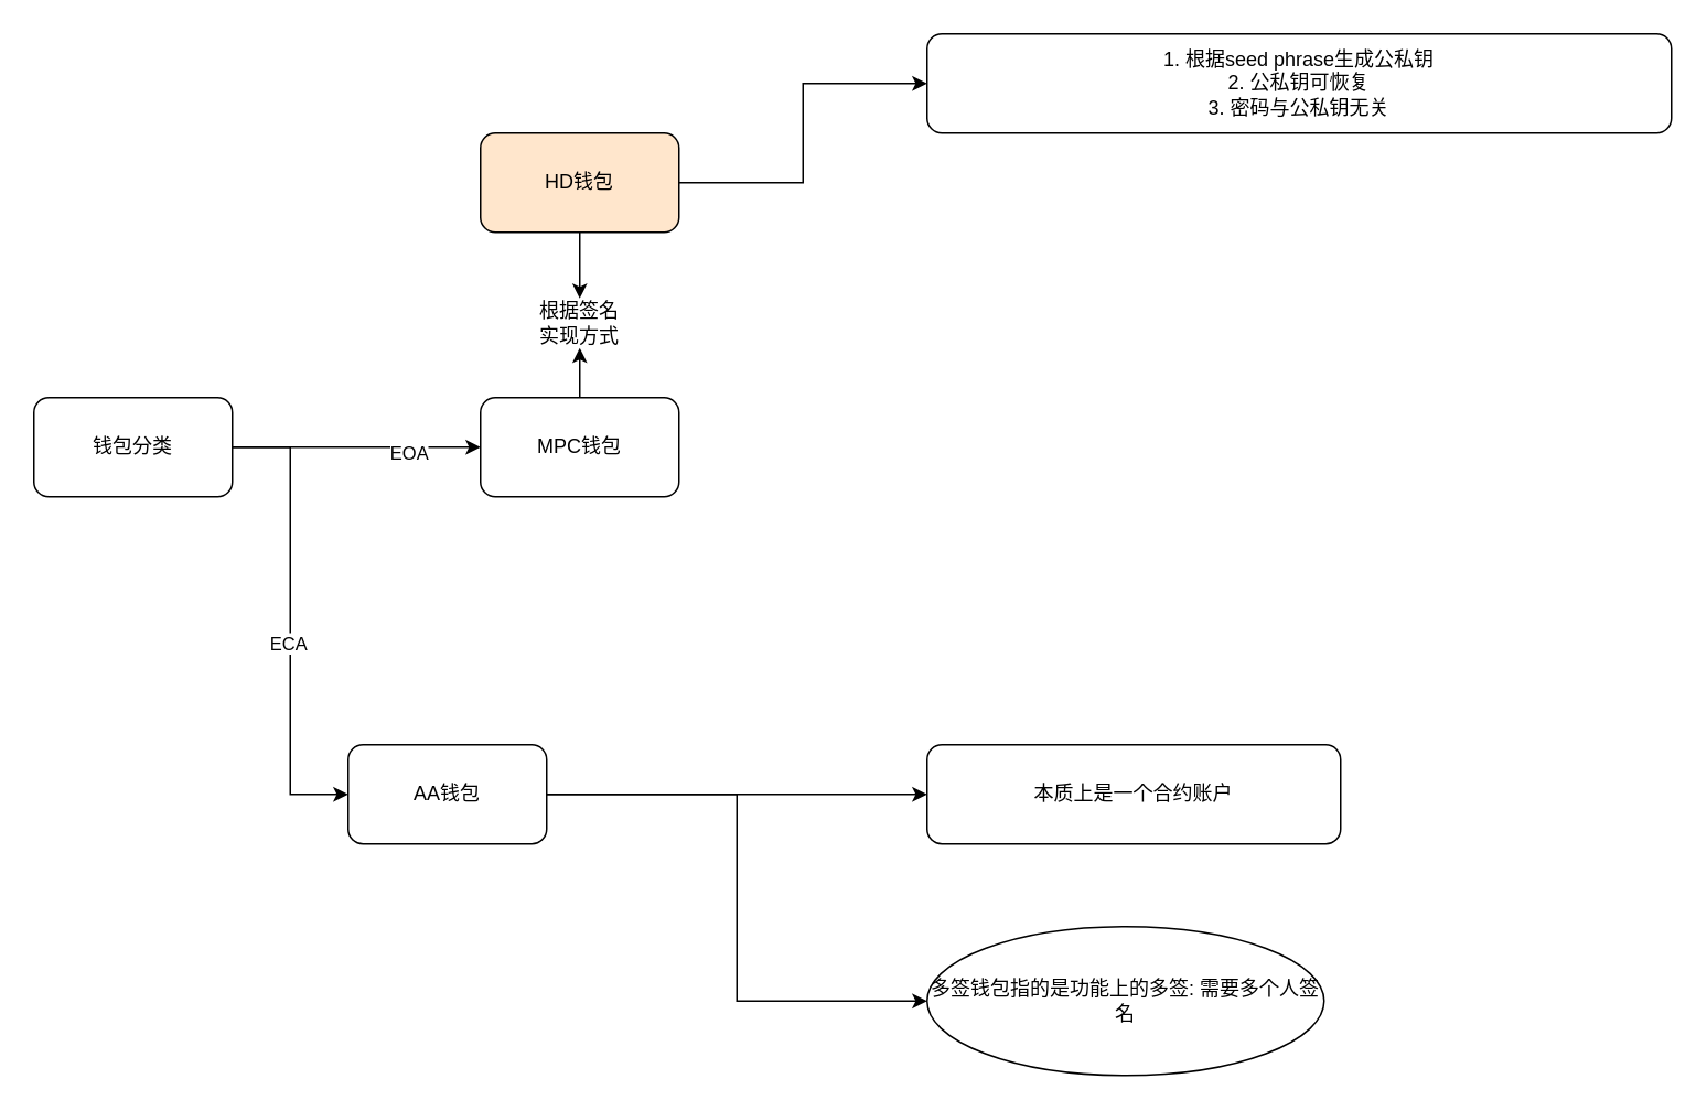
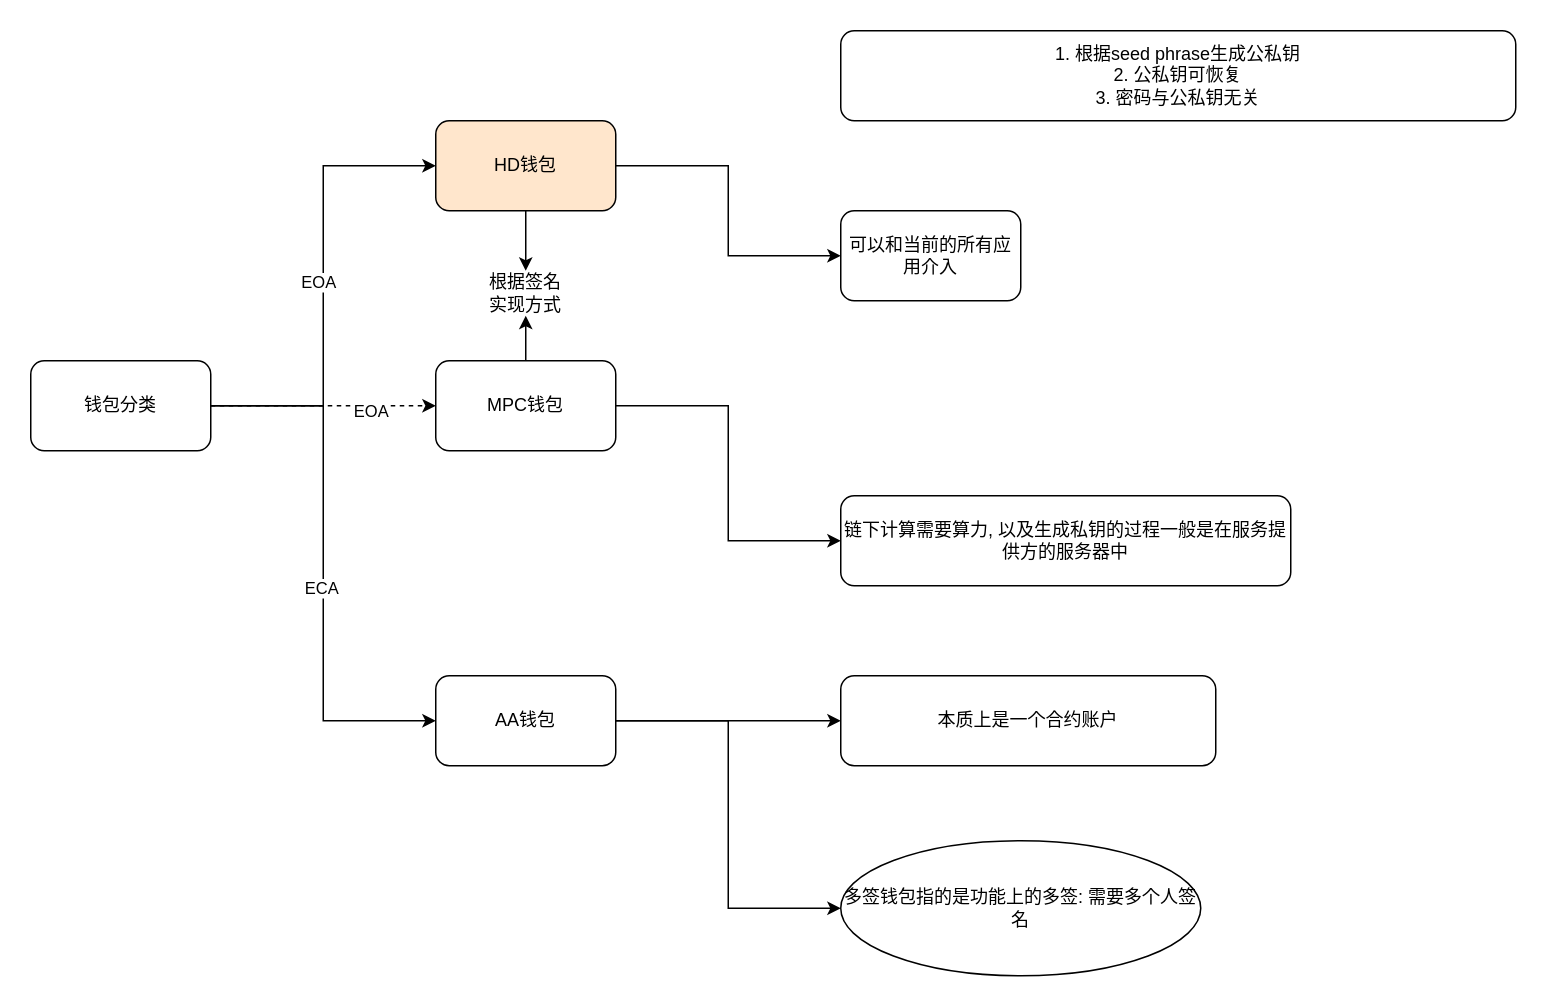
  <mxCell id="0" />
  <mxCell id="1" parent="0" />
- <mxCell id="4" style="edgeStyle=orthogonalEdgeStyle;rounded=0;orthogonalLoop=1;jettySize=auto;html=1;exitX=1;exitY=0.5;exitDx=0;exitDy=0;entryX=0;entryY=0.5;entryDx=0;entryDy=0;" edge="1" parent="1" source="8" target="15"><mxGeometry relative="1" as="geometry" /></mxCell>
+ <mxCell id="2" style="edgeStyle=orthogonalEdgeStyle;rounded=0;orthogonalLoop=1;jettySize=auto;html=1;exitX=1;exitY=0.5;exitDx=0;exitDy=0;entryX=0;entryY=0.5;entryDx=0;entryDy=0;" edge="1" parent="1" source="8" target="12"><mxGeometry relative="1" as="geometry" /></mxCell>
+ <mxCell id="3" value="EOA" style="edgeLabel;html=1;align=center;verticalAlign=middle;resizable=0;points=[];" vertex="1" connectable="0" parent="2"><mxGeometry x="0.017" y="4" relative="1" as="geometry"><mxPoint as="offset" /></mxGeometry></mxCell>
+ <mxCell id="4" style="edgeStyle=orthogonalEdgeStyle;rounded=0;orthogonalLoop=1;jettySize=auto;html=1;exitX=1;exitY=0.5;exitDx=0;exitDy=0;entryX=0;entryY=0.5;entryDx=0;entryDy=0;dashed=1;" edge="1" parent="1" source="8" target="15"><mxGeometry relative="1" as="geometry" /></mxCell>
  <mxCell id="5" value="EOA" style="edgeLabel;html=1;align=center;verticalAlign=middle;resizable=0;points=[];" vertex="1" connectable="0" parent="4"><mxGeometry x="0.418" y="-3" relative="1" as="geometry"><mxPoint as="offset" /></mxGeometry></mxCell>
  <mxCell id="6" style="edgeStyle=orthogonalEdgeStyle;rounded=0;orthogonalLoop=1;jettySize=auto;html=1;exitX=1;exitY=0.5;exitDx=0;exitDy=0;entryX=0;entryY=0.5;entryDx=0;entryDy=0;" edge="1" parent="1" source="8" target="18"><mxGeometry relative="1" as="geometry" /></mxCell>
  <mxCell id="7" value="ECA" style="edgeLabel;html=1;align=center;verticalAlign=middle;resizable=0;points=[];" vertex="1" connectable="0" parent="6"><mxGeometry x="0.091" y="-2" relative="1" as="geometry"><mxPoint as="offset" /></mxGeometry></mxCell>
  <mxCell id="8" value="钱包分类" style="rounded=1;whiteSpace=wrap;html=1;" vertex="1" parent="1"><mxGeometry x="20" y="240" width="120" height="60" as="geometry" /></mxCell>
  <mxCell id="9" style="edgeStyle=orthogonalEdgeStyle;rounded=0;orthogonalLoop=1;jettySize=auto;html=1;exitX=0.5;exitY=1;exitDx=0;exitDy=0;entryX=0.5;entryY=0;entryDx=0;entryDy=0;" edge="1" parent="1" source="12" target="21"><mxGeometry relative="1" as="geometry" /></mxCell>
- <mxCell id="10" style="edgeStyle=orthogonalEdgeStyle;rounded=0;orthogonalLoop=1;jettySize=auto;html=1;exitX=1;exitY=0.5;exitDx=0;exitDy=0;entryX=0;entryY=0.5;entryDx=0;entryDy=0;" edge="1" parent="1" source="12" target="19"><mxGeometry relative="1" as="geometry" /></mxCell>
+ <mxCell id="11" style="edgeStyle=orthogonalEdgeStyle;rounded=0;orthogonalLoop=1;jettySize=auto;html=1;exitX=1;exitY=0.5;exitDx=0;exitDy=0;entryX=0;entryY=0.5;entryDx=0;entryDy=0;" edge="1" parent="1" source="12" target="20"><mxGeometry relative="1" as="geometry" /></mxCell>
  <mxCell id="12" value="HD钱包" style="rounded=1;whiteSpace=wrap;html=1;fillColor=#ffe6cc;" vertex="1" parent="1"><mxGeometry x="290" y="80" width="120" height="60" as="geometry" /></mxCell>
  <mxCell id="13" style="edgeStyle=orthogonalEdgeStyle;rounded=0;orthogonalLoop=1;jettySize=auto;html=1;exitX=0.5;exitY=0;exitDx=0;exitDy=0;entryX=0.5;entryY=1;entryDx=0;entryDy=0;" edge="1" parent="1" source="15" target="21"><mxGeometry relative="1" as="geometry" /></mxCell>
+ <mxCell id="14" style="edgeStyle=orthogonalEdgeStyle;rounded=0;orthogonalLoop=1;jettySize=auto;html=1;exitX=1;exitY=0.5;exitDx=0;exitDy=0;entryX=0;entryY=0.5;entryDx=0;entryDy=0;" edge="1" parent="1" source="15" target="22"><mxGeometry relative="1" as="geometry" /></mxCell>
  <mxCell id="15" value="MPC钱包" style="rounded=1;whiteSpace=wrap;html=1;" vertex="1" parent="1"><mxGeometry x="290" y="240" width="120" height="60" as="geometry" /></mxCell>
  <mxCell id="16" style="edgeStyle=orthogonalEdgeStyle;rounded=0;orthogonalLoop=1;jettySize=auto;html=1;exitX=1;exitY=0.5;exitDx=0;exitDy=0;" edge="1" parent="1" source="18" target="24"><mxGeometry relative="1" as="geometry" /></mxCell>
  <mxCell id="17" style="edgeStyle=orthogonalEdgeStyle;rounded=0;orthogonalLoop=1;jettySize=auto;html=1;exitX=1;exitY=0.5;exitDx=0;exitDy=0;entryX=0;entryY=0.5;entryDx=0;entryDy=0;" edge="1" parent="1" source="18" target="23"><mxGeometry relative="1" as="geometry" /></mxCell>
- <mxCell id="18" value="AA钱包" style="rounded=1;whiteSpace=wrap;html=1;" vertex="1" parent="1"><mxGeometry x="210" y="450" width="120" height="60" as="geometry" /></mxCell>
+ <mxCell id="18" value="AA钱包" style="rounded=1;whiteSpace=wrap;html=1;" vertex="1" parent="1"><mxGeometry x="290" y="450" width="120" height="60" as="geometry" /></mxCell>
  <mxCell id="19" value="1. 根据seed phrase生成公私钥&lt;br&gt;2. 公私钥可恢复&lt;br&gt;3. 密码与公私钥无关" style="rounded=1;whiteSpace=wrap;html=1;" vertex="1" parent="1"><mxGeometry x="560" y="20" width="450" height="60" as="geometry" /></mxCell>
+ <mxCell id="20" value="可以和当前的所有应用介入" style="rounded=1;whiteSpace=wrap;html=1;" vertex="1" parent="1"><mxGeometry x="560" y="140" width="120" height="60" as="geometry" /></mxCell>
  <mxCell id="21" value="根据签名实现方式" style="text;html=1;strokeColor=none;fillColor=none;align=center;verticalAlign=middle;whiteSpace=wrap;rounded=0;" vertex="1" parent="1"><mxGeometry x="320" y="180" width="60" height="30" as="geometry" /></mxCell>
+ <mxCell id="22" value="链下计算需要算力, 以及生成私钥的过程一般是在服务提供方的服务器中" style="rounded=1;whiteSpace=wrap;html=1;" vertex="1" parent="1"><mxGeometry x="560" y="330" width="300" height="60" as="geometry" /></mxCell>
  <mxCell id="23" value="多签钱包指的是功能上的多签: 需要多个人签名" style="ellipse;whiteSpace=wrap;html=1;" vertex="1" parent="1"><mxGeometry x="560" y="560" width="240" height="90" as="geometry" /></mxCell>
  <mxCell id="24" value="本质上是一个合约账户" style="rounded=1;whiteSpace=wrap;html=1;" vertex="1" parent="1"><mxGeometry x="560" y="450" width="250" height="60" as="geometry" /></mxCell>
